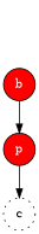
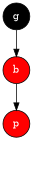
  digraph {
    fontname="DejaVu Serif"
    node [fillcolor=red fontcolor=white fontname="DejaVu Serif" shape=circle style=filled]
    edge [fontname="DejaVu Serif"]
+   g [fillcolor=black]
    b
-   c [fontcolor=black style=dotted]
    p
+   g -> b
    b -> p
-   p -> c
  }
